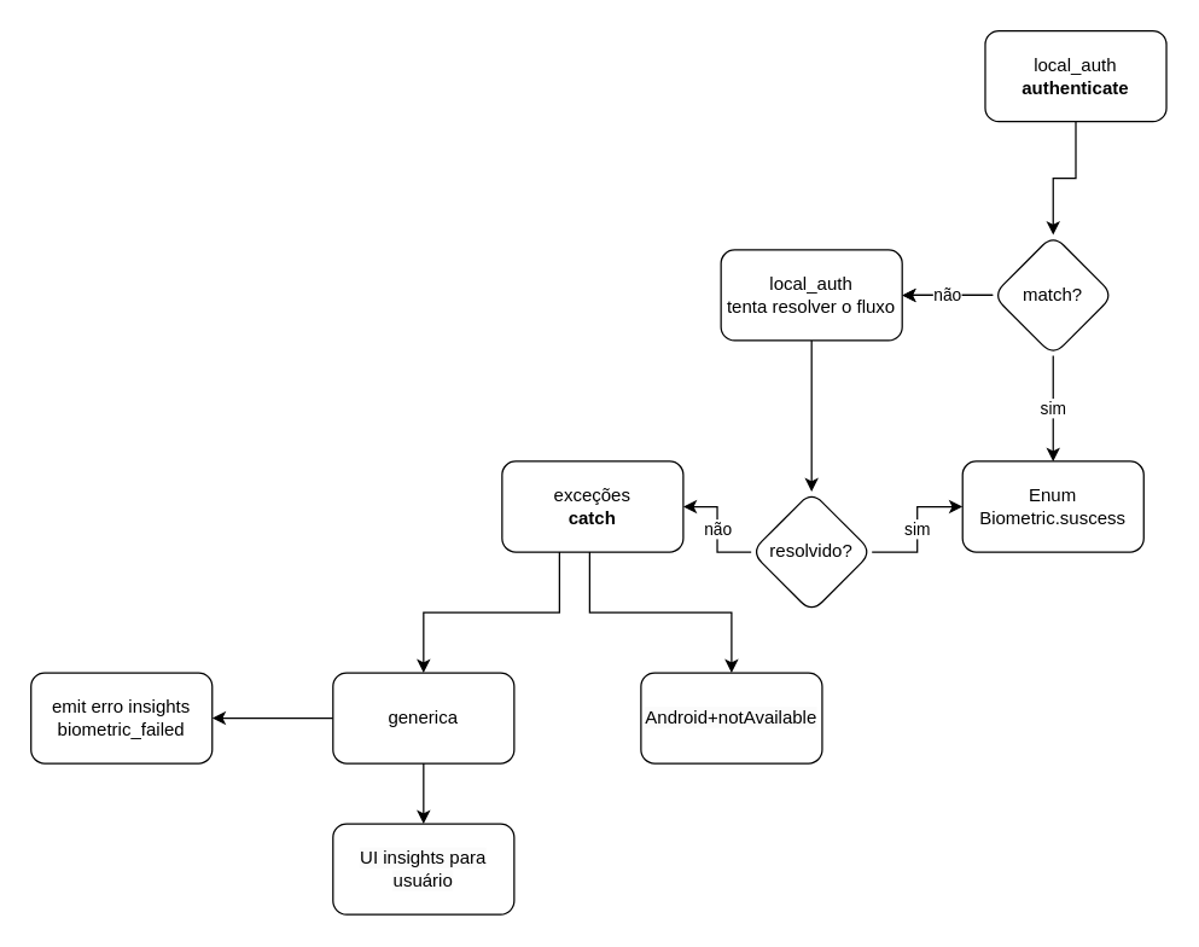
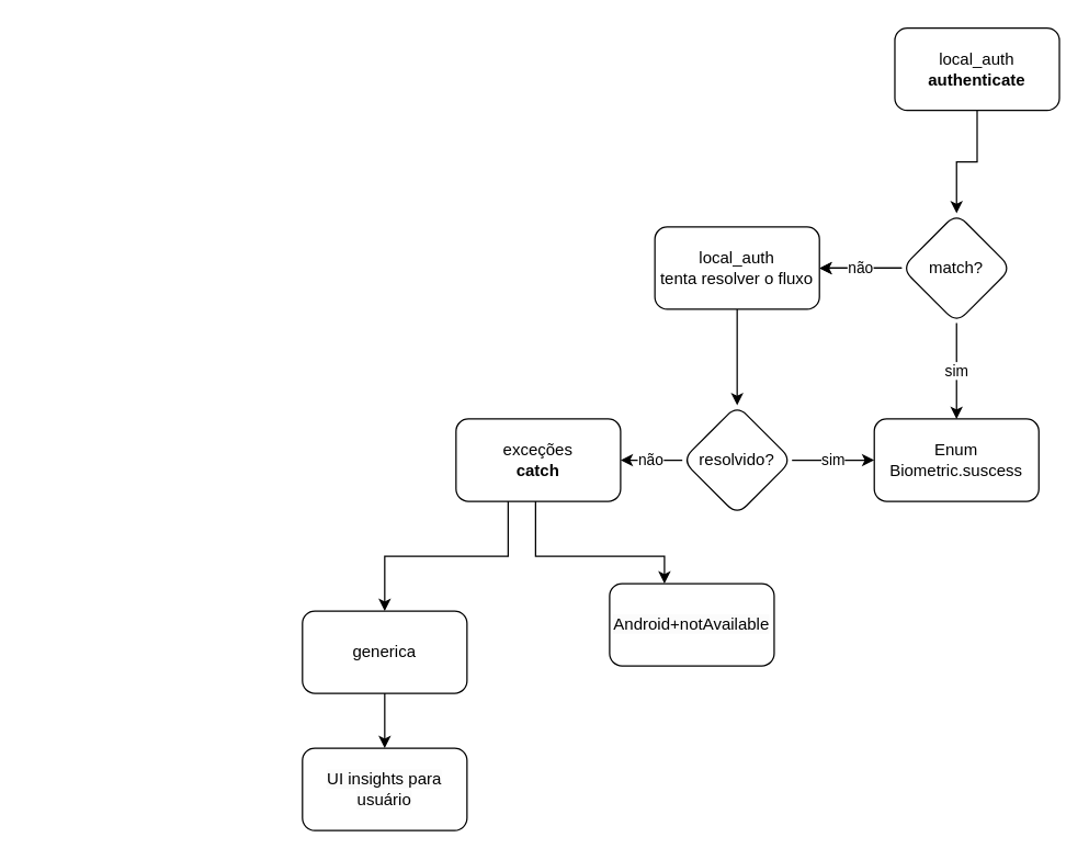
  <mxCell id="0" />
  <mxCell id="1" parent="0" />
  <mxCell id="2" value="" style="edgeStyle=orthogonalEdgeStyle;rounded=0;orthogonalLoop=1;jettySize=auto;html=1;" parent="1" source="3" target="6" edge="1"><mxGeometry relative="1" as="geometry" /></mxCell>
  <mxCell id="3" value="local_auth&lt;div&gt;&lt;b&gt;authenticate&lt;/b&gt;&lt;/div&gt;" style="rounded=1;whiteSpace=wrap;html=1;" parent="1" vertex="1"><mxGeometry x="652" y="20" width="120" height="60" as="geometry" /></mxCell>
  <mxCell id="4" value="" style="edgeStyle=orthogonalEdgeStyle;rounded=0;orthogonalLoop=1;jettySize=auto;html=1;" parent="1" source="6" target="9" edge="1"><mxGeometry relative="1" as="geometry" /></mxCell>
  <mxCell id="5" value="não" style="edgeStyle=orthogonalEdgeStyle;rounded=0;orthogonalLoop=1;jettySize=auto;html=1;" parent="1" source="6" target="9" edge="1"><mxGeometry relative="1" as="geometry" /></mxCell>
  <mxCell id="6" value="match?" style="rhombus;whiteSpace=wrap;html=1;rounded=1;" parent="1" vertex="1"><mxGeometry x="657" y="155" width="80" height="80" as="geometry" /></mxCell>
  <mxCell id="7" value="Enum&lt;div&gt;Biometric.suscess&lt;/div&gt;" style="whiteSpace=wrap;html=1;rounded=1;" parent="1" vertex="1"><mxGeometry x="637" y="305" width="120" height="60" as="geometry" /></mxCell>
  <mxCell id="8" value="" style="edgeStyle=orthogonalEdgeStyle;rounded=0;orthogonalLoop=1;jettySize=auto;html=1;" parent="1" source="9" target="12" edge="1"><mxGeometry relative="1" as="geometry" /></mxCell>
  <mxCell id="9" value="local_auth&lt;div&gt;tenta resolver o fluxo&lt;/div&gt;" style="whiteSpace=wrap;html=1;rounded=1;" parent="1" vertex="1"><mxGeometry x="477" y="165" width="120" height="60" as="geometry" /></mxCell>
  <mxCell id="10" value="sim" style="edgeStyle=orthogonalEdgeStyle;rounded=0;orthogonalLoop=1;jettySize=auto;html=1;entryX=0;entryY=0.5;entryDx=0;entryDy=0;" parent="1" source="12" target="7" edge="1"><mxGeometry relative="1" as="geometry" /></mxCell>
  <mxCell id="11" value="não" style="edgeStyle=orthogonalEdgeStyle;rounded=0;orthogonalLoop=1;jettySize=auto;html=1;" parent="1" source="12" target="16" edge="1"><mxGeometry relative="1" as="geometry" /></mxCell>
- <mxCell id="12" value="resolvido?" style="rhombus;whiteSpace=wrap;html=1;rounded=1;" parent="1" vertex="1"><mxGeometry x="497" y="325" width="80" height="80" as="geometry" /></mxCell>
+ <mxCell id="12" value="resolvido?" style="rhombus;whiteSpace=wrap;html=1;rounded=1;" parent="1" vertex="1"><mxGeometry x="497" y="295" width="80" height="80" as="geometry" /></mxCell>
  <mxCell id="13" value="sim" style="edgeStyle=orthogonalEdgeStyle;rounded=0;orthogonalLoop=1;jettySize=auto;html=1;" parent="1" source="6" target="7" edge="1"><mxGeometry relative="1" as="geometry" /></mxCell>
  <mxCell id="14" value="" style="edgeStyle=orthogonalEdgeStyle;rounded=0;orthogonalLoop=1;jettySize=auto;html=1;" parent="1" source="16" target="17" edge="1"><mxGeometry relative="1" as="geometry"><Array as="points"><mxPoint x="390" y="405" /><mxPoint x="484" y="405" /></Array></mxGeometry></mxCell>
  <mxCell id="15" value="" style="edgeStyle=orthogonalEdgeStyle;rounded=0;orthogonalLoop=1;jettySize=auto;html=1;" parent="1" source="16" target="20" edge="1"><mxGeometry relative="1" as="geometry"><Array as="points"><mxPoint x="370" y="405" /><mxPoint x="280" y="405" /></Array></mxGeometry></mxCell>
  <mxCell id="16" value="exceções&lt;div&gt;&lt;b&gt;catch&lt;/b&gt;&lt;/div&gt;" style="whiteSpace=wrap;html=1;rounded=1;" parent="1" vertex="1"><mxGeometry x="332" y="305" width="120" height="60" as="geometry" /></mxCell>
- <mxCell id="17" value="&lt;span style=&quot;caret-color: rgb(0, 0, 0); color: rgb(0, 0, 0); font-family: Helvetica; font-size: 12px; font-style: normal; font-variant-caps: normal; font-weight: 400; letter-spacing: normal; orphans: auto; text-align: center; text-indent: 0px; text-transform: none; white-space: normal; widows: auto; word-spacing: 0px; -webkit-text-stroke-width: 0px; background-color: rgb(251, 251, 251); text-decoration: none; display: inline !important; float: none;&quot;&gt;Android+notAvailable&lt;/span&gt;" style="whiteSpace=wrap;html=1;rounded=1;" parent="1" vertex="1"><mxGeometry x="424" y="445" width="120" height="60" as="geometry" /></mxCell>
+ <mxCell id="17" value="&lt;span style=&quot;caret-color: rgb(0, 0, 0); color: rgb(0, 0, 0); font-family: Helvetica; font-size: 12px; font-style: normal; font-variant-caps: normal; font-weight: 400; letter-spacing: normal; orphans: auto; text-align: center; text-indent: 0px; text-transform: none; white-space: normal; widows: auto; word-spacing: 0px; -webkit-text-stroke-width: 0px; background-color: rgb(251, 251, 251); text-decoration: none; display: inline !important; float: none;&quot;&gt;Android+notAvailable&lt;/span&gt;" style="whiteSpace=wrap;html=1;rounded=1;" parent="1" vertex="1"><mxGeometry x="444" y="425" width="120" height="60" as="geometry" /></mxCell>
  <mxCell id="18" value="" style="edgeStyle=orthogonalEdgeStyle;rounded=0;orthogonalLoop=1;jettySize=auto;html=1;" parent="1" source="20" target="21" edge="1"><mxGeometry relative="1" as="geometry" /></mxCell>
- <mxCell id="19" value="" style="edgeStyle=orthogonalEdgeStyle;rounded=0;orthogonalLoop=1;jettySize=auto;html=1;" edge="1" parent="1" source="20" target="22"><mxGeometry relative="1" as="geometry" /></mxCell>
  <mxCell id="20" value="generica" style="whiteSpace=wrap;html=1;rounded=1;" parent="1" vertex="1"><mxGeometry x="220" y="445" width="120" height="60" as="geometry" /></mxCell>
  <mxCell id="21" value="&lt;span style=&quot;caret-color: rgb(0, 0, 0); color: rgb(0, 0, 0); font-family: Helvetica; font-size: 12px; font-style: normal; font-variant-caps: normal; font-weight: 400; letter-spacing: normal; orphans: auto; text-align: center; text-indent: 0px; text-transform: none; white-space: normal; widows: auto; word-spacing: 0px; -webkit-text-stroke-width: 0px; background-color: rgb(251, 251, 251); text-decoration: none; display: inline !important; float: none;&quot;&gt;UI insights para usuário&lt;/span&gt;" style="whiteSpace=wrap;html=1;rounded=1;" parent="1" vertex="1"><mxGeometry x="220" y="545" width="120" height="60" as="geometry" /></mxCell>
- <mxCell id="22" value="emit erro insights&lt;div&gt;biometric_failed&lt;/div&gt;" style="whiteSpace=wrap;html=1;rounded=1;" vertex="1" parent="1"><mxGeometry x="20" y="445" width="120" height="60" as="geometry" /></mxCell>
